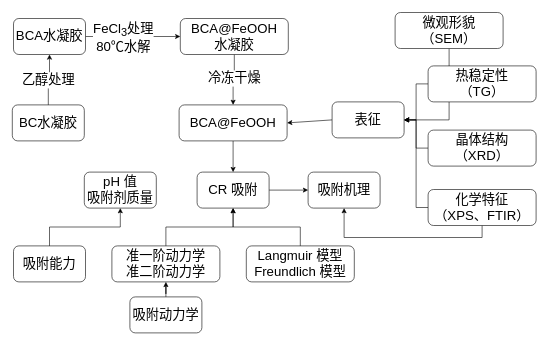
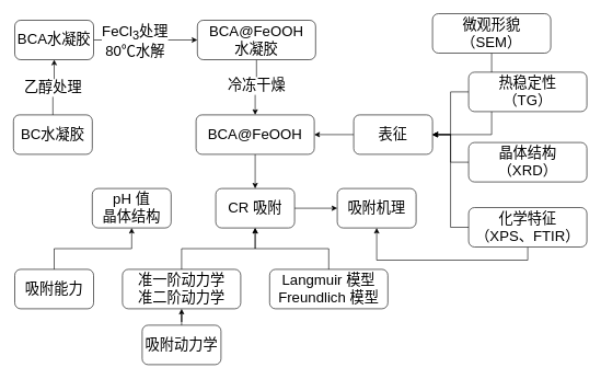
  <mxCell id="0" />
  <mxCell id="1" parent="0" />
  <mxCell id="2" value="" style="edgeStyle=orthogonalEdgeStyle;rounded=0;orthogonalLoop=1;jettySize=auto;html=1;" edge="1" parent="1" source="3" target="7"><mxGeometry relative="1" as="geometry" /></mxCell>
  <mxCell id="3" value="&lt;font style=&quot;font-size: 22px;&quot;&gt;BCA@FeOOH&lt;/font&gt;" style="rounded=1;whiteSpace=wrap;html=1;" vertex="1" parent="1"><mxGeometry x="298" y="174" width="180" height="60" as="geometry" /></mxCell>
  <mxCell id="4" value="" style="endArrow=classic;html=1;rounded=0;entryX=1;entryY=0.5;entryDx=0;entryDy=0;exitX=0;exitY=0.5;exitDx=0;exitDy=0;" edge="1" parent="1" source="5" target="3"><mxGeometry width="50" height="50" relative="1" as="geometry"><mxPoint x="538" y="204" as="sourcePoint" /><mxPoint x="648" y="284" as="targetPoint" /></mxGeometry></mxCell>
- <mxCell id="5" value="&lt;font style=&quot;font-size: 22px;&quot;&gt;表征&lt;/font&gt;" style="rounded=1;whiteSpace=wrap;html=1;" vertex="1" parent="1"><mxGeometry x="553" y="169" width="120" height="60" as="geometry" /></mxCell>
+ <mxCell id="5" value="&lt;font style=&quot;font-size: 22px;&quot;&gt;表征&lt;/font&gt;" style="rounded=1;whiteSpace=wrap;html=1;" vertex="1" parent="1"><mxGeometry x="538" y="174" width="120" height="60" as="geometry" /></mxCell>
  <mxCell id="6" value="" style="edgeStyle=orthogonalEdgeStyle;rounded=0;orthogonalLoop=1;jettySize=auto;html=1;" edge="1" parent="1" source="7" target="17"><mxGeometry relative="1" as="geometry" /></mxCell>
  <mxCell id="7" value="&lt;font style=&quot;font-size: 22px;&quot;&gt;CR 吸附&lt;/font&gt;" style="rounded=1;whiteSpace=wrap;html=1;" vertex="1" parent="1"><mxGeometry x="328" y="286" width="120" height="60" as="geometry" /></mxCell>
  <mxCell id="8" value="" style="edgeStyle=orthogonalEdgeStyle;rounded=0;orthogonalLoop=1;jettySize=auto;html=1;entryX=0.5;entryY=1;entryDx=0;entryDy=0;" edge="1" parent="1" source="9" target="10"><mxGeometry relative="1" as="geometry" /></mxCell>
  <mxCell id="9" value="&lt;font style=&quot;font-size: 22px;&quot;&gt;吸附能力&lt;/font&gt;" style="rounded=1;whiteSpace=wrap;html=1;" vertex="1" parent="1"><mxGeometry x="22" y="409" width="120" height="60" as="geometry" /></mxCell>
- <mxCell id="10" value="pH 值&lt;div&gt;吸附剂质量&lt;/div&gt;" style="rounded=1;whiteSpace=wrap;html=1;fontSize=22;" vertex="1" parent="1"><mxGeometry x="140" y="286" width="120" height="60" as="geometry" /></mxCell>
+ <mxCell id="10" value="pH 值&lt;div&gt;晶体结构&lt;/div&gt;" style="rounded=1;whiteSpace=wrap;html=1;fontSize=22;" vertex="1" parent="1"><mxGeometry x="140" y="286" width="120" height="60" as="geometry" /></mxCell>
  <mxCell id="11" value="" style="edgeStyle=orthogonalEdgeStyle;rounded=0;orthogonalLoop=1;jettySize=auto;html=1;entryX=0.5;entryY=1;entryDx=0;entryDy=0;" edge="1" parent="1" source="12" target="7"><mxGeometry relative="1" as="geometry" /></mxCell>
  <mxCell id="12" value="&lt;font style=&quot;font-size: 22px;&quot;&gt;准一阶动力学&lt;/font&gt;&lt;div&gt;&lt;font style=&quot;font-size: 22px;&quot;&gt;准二阶动力学&lt;/font&gt;&lt;/div&gt;" style="rounded=1;whiteSpace=wrap;html=1;fontSize=20;" vertex="1" parent="1"><mxGeometry x="186" y="409" width="180" height="60" as="geometry" /></mxCell>
  <mxCell id="13" value="" style="edgeStyle=orthogonalEdgeStyle;rounded=0;orthogonalLoop=1;jettySize=auto;html=1;entryX=0.5;entryY=1;entryDx=0;entryDy=0;" edge="1" parent="1" source="14" target="7"><mxGeometry relative="1" as="geometry" /></mxCell>
  <mxCell id="14" value="Langmuir 模型&lt;div&gt;Freundlich 模型&lt;/div&gt;" style="rounded=1;whiteSpace=wrap;html=1;fontSize=22;" vertex="1" parent="1"><mxGeometry x="410" y="409" width="180" height="60" as="geometry" /></mxCell>
  <mxCell id="15" value="" style="edgeStyle=orthogonalEdgeStyle;rounded=0;orthogonalLoop=1;jettySize=auto;html=1;" edge="1" parent="1" source="16" target="12"><mxGeometry relative="1" as="geometry" /></mxCell>
  <mxCell id="16" value="吸附动力学" style="rounded=1;whiteSpace=wrap;html=1;fontSize=22;" vertex="1" parent="1"><mxGeometry x="216" y="494" width="120" height="60" as="geometry" /></mxCell>
  <mxCell id="17" value="&lt;font style=&quot;font-size: 22px;&quot;&gt;吸附机理&lt;/font&gt;" style="rounded=1;whiteSpace=wrap;html=1;" vertex="1" parent="1"><mxGeometry x="513" y="286" width="120" height="60" as="geometry" /></mxCell>
  <mxCell id="18" value="" style="edgeStyle=orthogonalEdgeStyle;rounded=0;orthogonalLoop=1;jettySize=auto;html=1;entryX=1;entryY=0.5;entryDx=0;entryDy=0;" edge="1" parent="1" source="19" target="5"><mxGeometry relative="1" as="geometry"><mxPoint x="607" y="59" as="targetPoint" /></mxGeometry></mxCell>
  <mxCell id="19" value="&lt;font style=&quot;font-size: 22px;&quot;&gt;微观形貌&lt;/font&gt;&lt;div&gt;&lt;font style=&quot;font-size: 22px;&quot;&gt;（SEM）&lt;/font&gt;&lt;/div&gt;" style="rounded=1;whiteSpace=wrap;html=1;" vertex="1" parent="1"><mxGeometry x="658" y="20" width="180" height="60" as="geometry" /></mxCell>
  <mxCell id="20" value="" style="edgeStyle=orthogonalEdgeStyle;rounded=0;orthogonalLoop=1;jettySize=auto;html=1;entryX=1;entryY=0.5;entryDx=0;entryDy=0;" edge="1" parent="1" source="22" target="5"><mxGeometry relative="1" as="geometry" /></mxCell>
  <mxCell id="21" value="" style="edgeStyle=orthogonalEdgeStyle;rounded=0;orthogonalLoop=1;jettySize=auto;html=1;entryX=0.5;entryY=1;entryDx=0;entryDy=0;exitX=0.5;exitY=1;exitDx=0;exitDy=0;" edge="1" parent="1" source="22" target="17"><mxGeometry relative="1" as="geometry"><mxPoint x="803" y="455" as="targetPoint" /></mxGeometry></mxCell>
  <mxCell id="22" value="&lt;font style=&quot;font-size: 22px;&quot;&gt;化学特征&lt;/font&gt;&lt;div&gt;&lt;font style=&quot;font-size: 22px;&quot;&gt;（XPS、FTIR）&lt;/font&gt;&lt;/div&gt;" style="rounded=1;whiteSpace=wrap;html=1;" vertex="1" parent="1"><mxGeometry x="713" y="315" width="180" height="60" as="geometry" /></mxCell>
  <mxCell id="23" value="" style="edgeStyle=orthogonalEdgeStyle;rounded=0;orthogonalLoop=1;jettySize=auto;html=1;" edge="1" parent="1" source="24" target="5"><mxGeometry relative="1" as="geometry" /></mxCell>
  <mxCell id="24" value="&lt;font style=&quot;font-size: 22px;&quot;&gt;晶体结构&lt;/font&gt;&lt;div&gt;&lt;font style=&quot;font-size: 22px;&quot;&gt;（XRD）&lt;/font&gt;&lt;/div&gt;" style="rounded=1;whiteSpace=wrap;html=1;" vertex="1" parent="1"><mxGeometry x="713" y="216" width="180" height="60" as="geometry" /></mxCell>
  <mxCell id="25" value="" style="edgeStyle=orthogonalEdgeStyle;rounded=0;orthogonalLoop=1;jettySize=auto;html=1;entryX=1;entryY=0.5;entryDx=0;entryDy=0;" edge="1" parent="1" source="26" target="5"><mxGeometry relative="1" as="geometry" /></mxCell>
  <mxCell id="26" value="&lt;font style=&quot;font-size: 22px;&quot;&gt;热稳定性&lt;/font&gt;&lt;div&gt;&lt;font style=&quot;font-size: 22px;&quot;&gt;（TG）&lt;/font&gt;&lt;/div&gt;" style="rounded=1;whiteSpace=wrap;html=1;" vertex="1" parent="1"><mxGeometry x="713" y="109" width="180" height="60" as="geometry" /></mxCell>
  <mxCell id="27" value="" style="edgeStyle=orthogonalEdgeStyle;rounded=0;orthogonalLoop=1;jettySize=auto;html=1;" edge="1" parent="1" source="29" target="32"><mxGeometry relative="1" as="geometry" /></mxCell>
  <mxCell id="28" value="乙醇处理" style="edgeLabel;html=1;align=center;verticalAlign=middle;resizable=0;points=[];fontSize=22;" vertex="1" connectable="0" parent="27"><mxGeometry x="0.034" y="3" relative="1" as="geometry"><mxPoint as="offset" /></mxGeometry></mxCell>
  <mxCell id="29" value="&lt;font style=&quot;font-size: 22px;&quot;&gt;BC水凝胶&lt;/font&gt;" style="rounded=1;whiteSpace=wrap;html=1;" vertex="1" parent="1"><mxGeometry x="20" y="174" width="120" height="60" as="geometry" /></mxCell>
  <mxCell id="30" value="" style="edgeStyle=orthogonalEdgeStyle;rounded=0;orthogonalLoop=1;jettySize=auto;html=1;" edge="1" parent="1" source="32" target="35"><mxGeometry relative="1" as="geometry" /></mxCell>
  <mxCell id="31" value="FeCl&lt;sub&gt;3&lt;/sub&gt;处理&lt;div&gt;80℃水解&lt;/div&gt;" style="edgeLabel;html=1;align=center;verticalAlign=middle;resizable=0;points=[];fontSize=22;" vertex="1" connectable="0" parent="30"><mxGeometry x="-0.221" y="-1" relative="1" as="geometry"><mxPoint as="offset" /></mxGeometry></mxCell>
  <mxCell id="32" value="&lt;font style=&quot;font-size: 22px;&quot;&gt;BCA水凝胶&lt;/font&gt;" style="rounded=1;whiteSpace=wrap;html=1;" vertex="1" parent="1"><mxGeometry x="22" y="30" width="120" height="60" as="geometry" /></mxCell>
  <mxCell id="33" value="" style="edgeStyle=orthogonalEdgeStyle;rounded=0;orthogonalLoop=1;jettySize=auto;html=1;" edge="1" parent="1" source="35" target="3"><mxGeometry relative="1" as="geometry" /></mxCell>
  <mxCell id="34" value="&lt;font style=&quot;font-size: 22px;&quot;&gt;冷冻干燥&lt;/font&gt;" style="edgeLabel;html=1;align=center;verticalAlign=middle;resizable=0;points=[];" vertex="1" connectable="0" parent="33"><mxGeometry x="-0.004" y="-3" relative="1" as="geometry"><mxPoint as="offset" /></mxGeometry></mxCell>
  <mxCell id="35" value="BCA@FeOOH&lt;div&gt;水凝胶&lt;/div&gt;" style="rounded=1;whiteSpace=wrap;html=1;fontSize=22;" vertex="1" parent="1"><mxGeometry x="300" y="30" width="180" height="60" as="geometry" /></mxCell>
